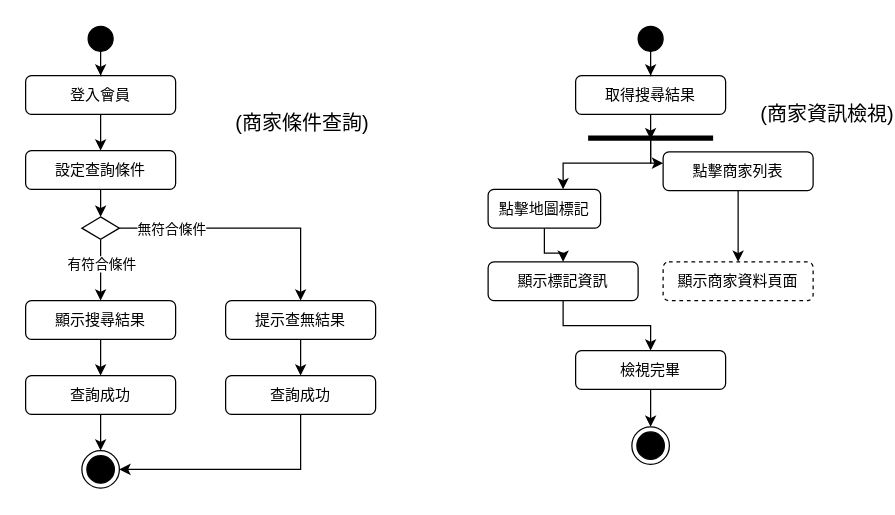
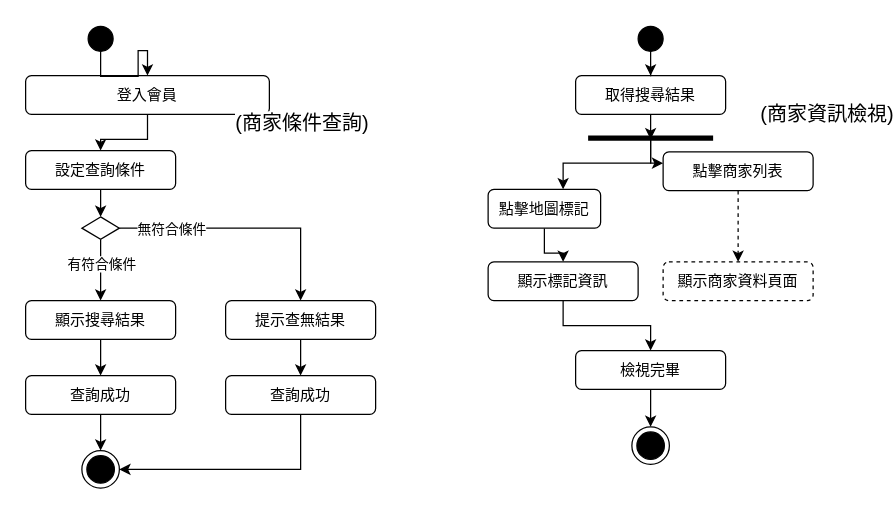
  <mxCell id="0" />
  <mxCell id="1" parent="0" />
  <mxCell id="2" value="" style="edgeStyle=orthogonalEdgeStyle;rounded=0;orthogonalLoop=1;jettySize=auto;html=1;" parent="1" source="3" edge="1"><mxGeometry relative="1" as="geometry"><mxPoint x="520" y="111" as="targetPoint" /></mxGeometry></mxCell>
  <mxCell id="3" value="取得搜尋結果" style="rounded=1;whiteSpace=wrap;html=1;" parent="1" vertex="1"><mxGeometry x="460" y="60" width="120" height="31" as="geometry" /></mxCell>
  <mxCell id="4" style="edgeStyle=orthogonalEdgeStyle;rounded=0;orthogonalLoop=1;jettySize=auto;html=1;exitX=0.5;exitY=1;exitDx=0;exitDy=0;" parent="1" source="5" target="3" edge="1"><mxGeometry relative="1" as="geometry" /></mxCell>
  <mxCell id="5" value="" style="ellipse;whiteSpace=wrap;html=1;aspect=fixed;fillColor=#000000;" parent="1" vertex="1"><mxGeometry x="510" y="20.5" width="20" height="20" as="geometry" /></mxCell>
  <mxCell id="6" value="" style="ellipse;html=1;shape=endState;fillColor=#000000;strokeColor=#000000;" parent="1" vertex="1"><mxGeometry x="505" y="341" width="30" height="30" as="geometry" /></mxCell>
  <mxCell id="7" value="" style="edgeStyle=orthogonalEdgeStyle;rounded=0;orthogonalLoop=1;jettySize=auto;html=1;" edge="1" source="8" target="12" parent="1"><mxGeometry relative="1" as="geometry" /></mxCell>
- <mxCell id="8" value="登入會員" style="rounded=1;whiteSpace=wrap;html=1;" vertex="1" parent="1"><mxGeometry x="20" y="60" width="120" height="31" as="geometry" /></mxCell>
+ <mxCell id="8" value="登入會員" style="rounded=1;whiteSpace=wrap;html=1;" vertex="1" parent="1"><mxGeometry x="20" y="60" width="195" height="31" as="geometry" /></mxCell>
  <mxCell id="9" style="edgeStyle=orthogonalEdgeStyle;rounded=0;orthogonalLoop=1;jettySize=auto;html=1;exitX=0.5;exitY=1;exitDx=0;exitDy=0;" edge="1" source="10" target="8" parent="1"><mxGeometry relative="1" as="geometry" /></mxCell>
  <mxCell id="10" value="" style="ellipse;whiteSpace=wrap;html=1;aspect=fixed;fillColor=#000000;" vertex="1" parent="1"><mxGeometry x="70" y="20.5" width="20" height="20" as="geometry" /></mxCell>
  <mxCell id="11" style="edgeStyle=orthogonalEdgeStyle;rounded=0;orthogonalLoop=1;jettySize=auto;html=1;entryX=0.5;entryY=0;entryDx=0;entryDy=0;" edge="1" source="12" target="24" parent="1"><mxGeometry relative="1" as="geometry" /></mxCell>
  <mxCell id="12" value="設定查詢條件" style="rounded=1;whiteSpace=wrap;html=1;" vertex="1" parent="1"><mxGeometry x="20" y="120" width="120" height="31" as="geometry" /></mxCell>
  <mxCell id="13" value="" style="ellipse;html=1;shape=endState;fillColor=#000000;strokeColor=#000000;" vertex="1" parent="1"><mxGeometry x="65" y="360" width="30" height="30" as="geometry" /></mxCell>
  <mxCell id="14" style="edgeStyle=orthogonalEdgeStyle;rounded=0;orthogonalLoop=1;jettySize=auto;html=1;" edge="1" source="15" target="17" parent="1"><mxGeometry relative="1" as="geometry" /></mxCell>
  <mxCell id="15" value="顯示搜尋結果" style="rounded=1;whiteSpace=wrap;html=1;" vertex="1" parent="1"><mxGeometry x="20" y="240" width="120" height="31" as="geometry" /></mxCell>
  <mxCell id="16" style="edgeStyle=orthogonalEdgeStyle;rounded=0;orthogonalLoop=1;jettySize=auto;html=1;entryX=0.5;entryY=0;entryDx=0;entryDy=0;" edge="1" source="17" target="13" parent="1"><mxGeometry relative="1" as="geometry" /></mxCell>
  <mxCell id="17" value="查詢成功" style="rounded=1;whiteSpace=wrap;html=1;" vertex="1" parent="1"><mxGeometry x="20" y="300" width="120" height="31" as="geometry" /></mxCell>
  <mxCell id="18" style="edgeStyle=orthogonalEdgeStyle;rounded=0;orthogonalLoop=1;jettySize=auto;html=1;" edge="1" source="24" parent="1"><mxGeometry relative="1" as="geometry"><mxPoint x="80" y="240" as="targetPoint" /></mxGeometry></mxCell>
  <mxCell id="19" value="有符合條件" style="edgeLabel;html=1;align=center;verticalAlign=middle;resizable=0;points=[];" vertex="1" connectable="0" parent="18"><mxGeometry x="-0.393" y="1" relative="1" as="geometry"><mxPoint x="-1" y="4" as="offset" /></mxGeometry></mxCell>
  <mxCell id="20" style="edgeStyle=orthogonalEdgeStyle;rounded=0;orthogonalLoop=1;jettySize=auto;html=1;entryX=0.5;entryY=0;entryDx=0;entryDy=0;" edge="1" source="24" target="26" parent="1"><mxGeometry relative="1" as="geometry"><mxPoint x="180" y="182" as="targetPoint" /></mxGeometry></mxCell>
  <mxCell id="21" value="無符合條件" style="edgeLabel;html=1;align=center;verticalAlign=middle;resizable=0;points=[];" vertex="1" connectable="0" parent="20"><mxGeometry x="-0.205" y="-1" relative="1" as="geometry"><mxPoint x="-40" y="-1" as="offset" /></mxGeometry></mxCell>
  <mxCell id="22" value="&lt;font style=&quot;font-size: 16px;&quot;&gt;(商家條件查詢)&lt;/font&gt;" style="edgeLabel;html=1;align=center;verticalAlign=middle;resizable=0;points=[];" vertex="1" connectable="0" parent="20"><mxGeometry x="-0.205" y="-1" relative="1" as="geometry"><mxPoint x="64" y="-86" as="offset" /></mxGeometry></mxCell>
  <mxCell id="23" value="&lt;font style=&quot;font-size: 16px;&quot;&gt;(商家資訊檢視)&lt;/font&gt;" style="edgeLabel;html=1;align=center;verticalAlign=middle;resizable=0;points=[];" vertex="1" connectable="0" parent="20"><mxGeometry x="-0.205" y="-1" relative="1" as="geometry"><mxPoint x="484" y="-93" as="offset" /></mxGeometry></mxCell>
  <mxCell id="24" value="" style="rhombus;whiteSpace=wrap;html=1;" vertex="1" parent="1"><mxGeometry x="65" y="173" width="30" height="18" as="geometry" /></mxCell>
  <mxCell id="25" style="edgeStyle=orthogonalEdgeStyle;rounded=0;orthogonalLoop=1;jettySize=auto;html=1;entryX=0.5;entryY=0;entryDx=0;entryDy=0;" edge="1" source="26" target="28" parent="1"><mxGeometry relative="1" as="geometry" /></mxCell>
  <mxCell id="26" value="提示查無結果" style="rounded=1;whiteSpace=wrap;html=1;" vertex="1" parent="1"><mxGeometry x="180" y="240" width="120" height="31" as="geometry" /></mxCell>
  <mxCell id="27" style="edgeStyle=orthogonalEdgeStyle;rounded=0;orthogonalLoop=1;jettySize=auto;html=1;entryX=1;entryY=0.5;entryDx=0;entryDy=0;" edge="1" source="28" target="13" parent="1"><mxGeometry relative="1" as="geometry"><Array as="points"><mxPoint x="240" y="375" /></Array></mxGeometry></mxCell>
  <mxCell id="28" value="查詢成功" style="rounded=1;whiteSpace=wrap;html=1;" vertex="1" parent="1"><mxGeometry x="180" y="300" width="120" height="31" as="geometry" /></mxCell>
  <mxCell id="29" value="" style="shape=link;html=1;rounded=0;strokeWidth=3;width=-3.103;" edge="1" parent="1"><mxGeometry width="100" relative="1" as="geometry"><mxPoint x="470" y="110" as="sourcePoint" /><mxPoint x="570" y="110" as="targetPoint" /></mxGeometry></mxCell>
  <mxCell id="30" style="edgeStyle=orthogonalEdgeStyle;rounded=0;orthogonalLoop=1;jettySize=auto;html=1;endArrow=none;endFill=0;startArrow=classic;startFill=1;" edge="1" parent="1" source="32"><mxGeometry relative="1" as="geometry"><mxPoint x="520" y="110" as="targetPoint" /><Array as="points"><mxPoint x="450" y="130" /><mxPoint x="520" y="130" /></Array></mxGeometry></mxCell>
  <mxCell id="31" style="edgeStyle=orthogonalEdgeStyle;rounded=0;orthogonalLoop=1;jettySize=auto;html=1;entryX=0.5;entryY=0;entryDx=0;entryDy=0;" edge="1" parent="1" source="32" target="37"><mxGeometry relative="1" as="geometry" /></mxCell>
  <mxCell id="32" value="點擊地圖標記" style="rounded=1;whiteSpace=wrap;html=1;" vertex="1" parent="1"><mxGeometry x="390" y="151" width="90" height="31" as="geometry" /></mxCell>
  <mxCell id="33" style="edgeStyle=orthogonalEdgeStyle;rounded=0;orthogonalLoop=1;jettySize=auto;html=1;endArrow=none;endFill=0;startArrow=classic;startFill=1;" edge="1" parent="1" source="35"><mxGeometry relative="1" as="geometry"><mxPoint x="520" y="110" as="targetPoint" /><Array as="points"><mxPoint x="590" y="130" /><mxPoint x="520" y="130" /></Array></mxGeometry></mxCell>
- <mxCell id="34" style="edgeStyle=orthogonalEdgeStyle;rounded=0;orthogonalLoop=1;jettySize=auto;html=1;entryX=0.5;entryY=0;entryDx=0;entryDy=0;" edge="1" parent="1" source="35" target="40"><mxGeometry relative="1" as="geometry" /></mxCell>
+ <mxCell id="34" style="edgeStyle=orthogonalEdgeStyle;rounded=0;orthogonalLoop=1;jettySize=auto;html=1;entryX=0.5;entryY=0;entryDx=0;entryDy=0;dashed=1;" edge="1" parent="1" source="35" target="40"><mxGeometry relative="1" as="geometry" /></mxCell>
  <mxCell id="35" value="點擊商家列表" style="rounded=1;whiteSpace=wrap;html=1;" vertex="1" parent="1"><mxGeometry x="530" y="121" width="120" height="31" as="geometry" /></mxCell>
  <mxCell id="36" style="edgeStyle=orthogonalEdgeStyle;rounded=0;orthogonalLoop=1;jettySize=auto;html=1;entryX=0.5;entryY=0;entryDx=0;entryDy=0;" edge="1" parent="1" source="37" target="39"><mxGeometry relative="1" as="geometry" /></mxCell>
  <mxCell id="37" value="顯示標記資訊" style="rounded=1;whiteSpace=wrap;html=1;" vertex="1" parent="1"><mxGeometry x="390" y="209" width="120" height="31" as="geometry" /></mxCell>
  <mxCell id="38" style="edgeStyle=orthogonalEdgeStyle;rounded=0;orthogonalLoop=1;jettySize=auto;html=1;entryX=0.5;entryY=0;entryDx=0;entryDy=0;" edge="1" parent="1" source="39" target="6"><mxGeometry relative="1" as="geometry" /></mxCell>
  <mxCell id="39" value="檢視完畢" style="rounded=1;whiteSpace=wrap;html=1;" vertex="1" parent="1"><mxGeometry x="460" y="280" width="120" height="31" as="geometry" /></mxCell>
  <mxCell id="40" value="顯示商家資料頁面" style="rounded=1;whiteSpace=wrap;html=1;dashed=1;" vertex="1" parent="1"><mxGeometry x="530" y="209" width="120" height="31" as="geometry" /></mxCell>
